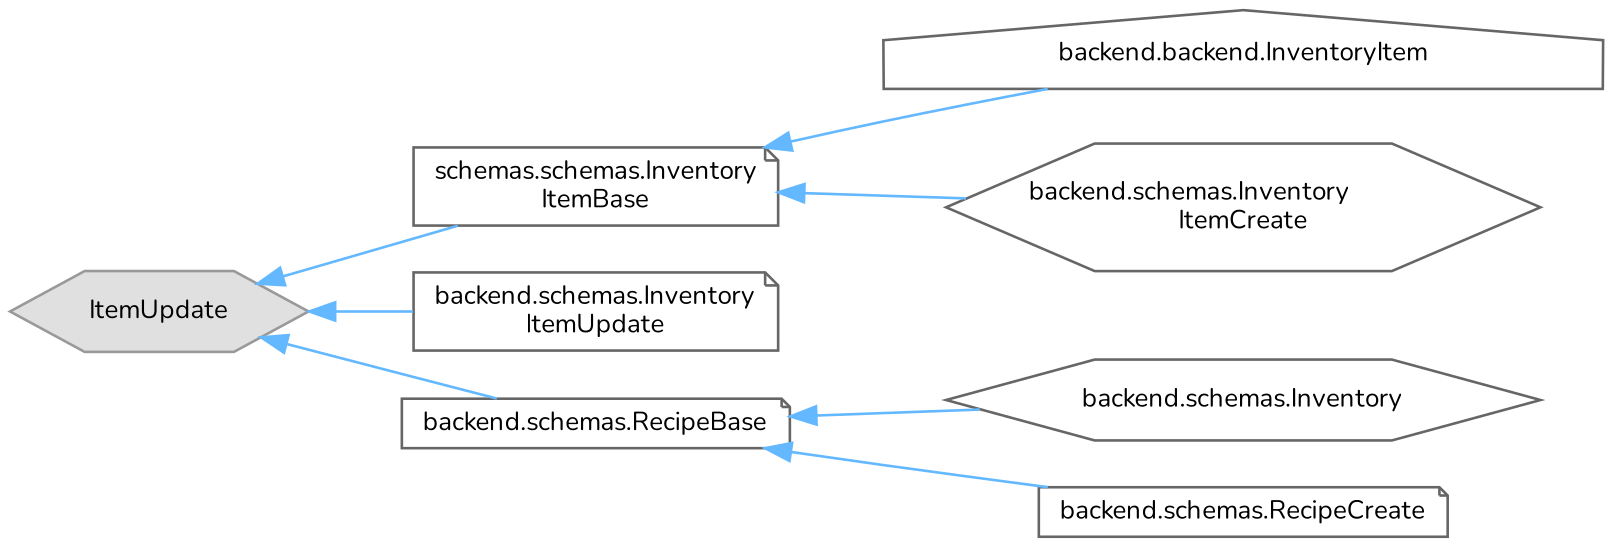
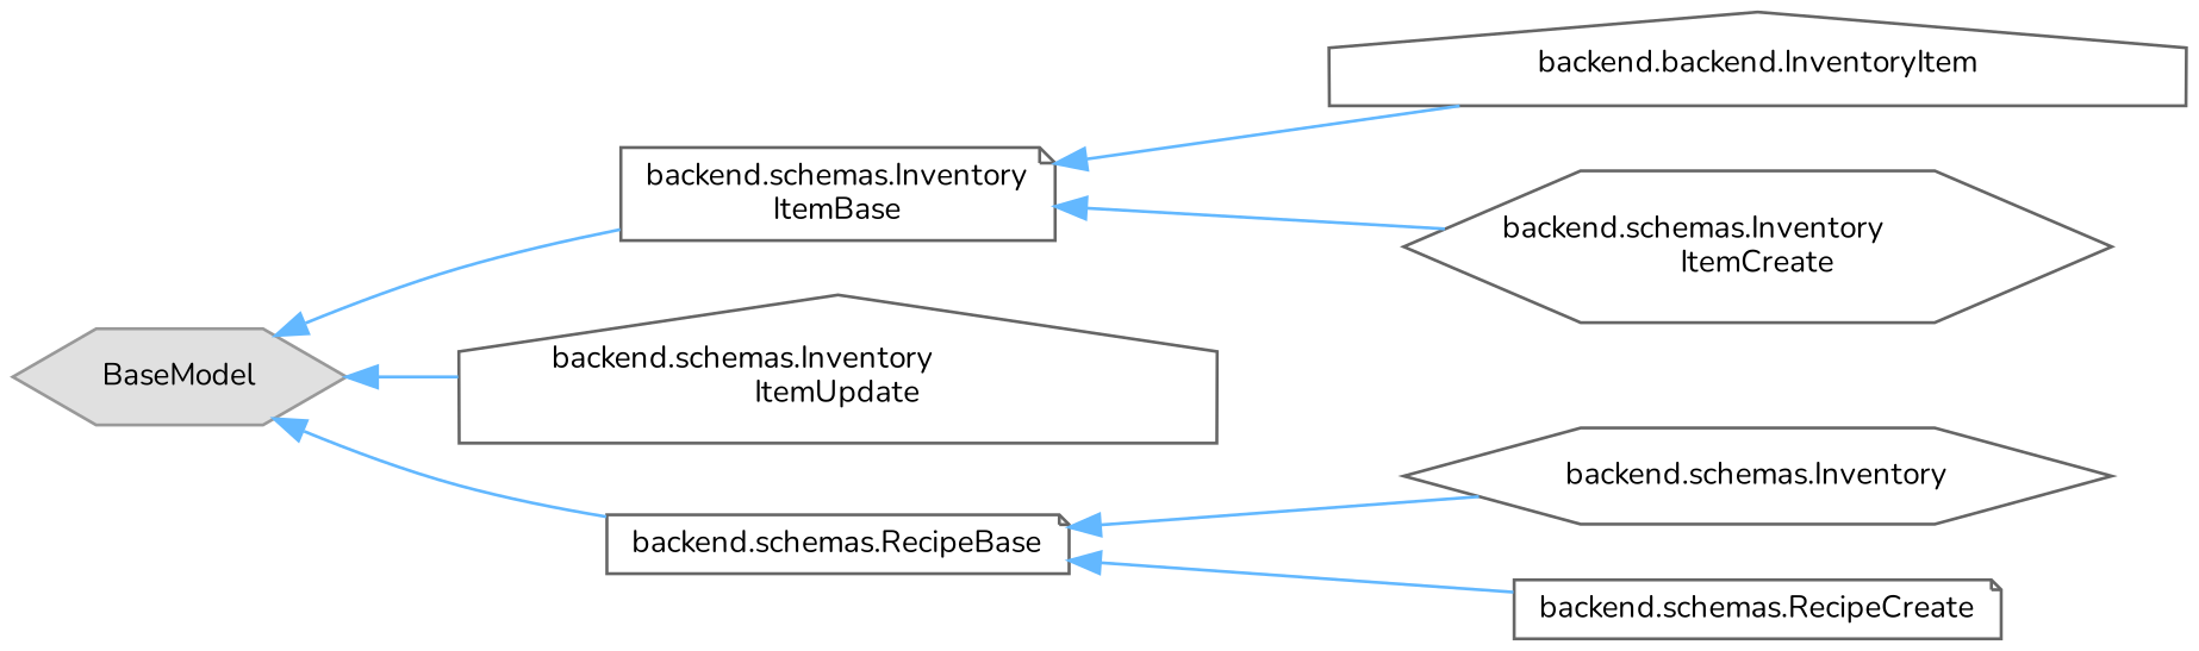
  digraph {
    fontname=Nunito
    rankdir=LR
    node [color=grey40 fillcolor=white fontname=Nunito fontsize=10 shape=hexagon style=filled]
    edge [color=steelblue1 dir=back fontname=Nunito fontsize=10 labelfontname=Helvetica labelfontsize=10 style=solid]
-   n1 [color=grey60 fillcolor="#E0E0E0" height=0.2 label=ItemUpdate width=0.4]
-   n2 [height=0.2 label="schemas.schemas.Inventory\lItemBase" shape=note width=0.4]
-   n3 [height=0.2 label="backend.schemas.Inventory\lItemUpdate" shape=note width=0.4]
+   n1 [color=grey60 fillcolor="#E0E0E0" height=0.2 label=BaseModel width=0.4]
+   n2 [height=0.2 label="backend.schemas.Inventory\lItemBase" shape=note width=0.4]
+   n3 [height=0.2 label="backend.schemas.Inventory\lItemUpdate" shape=house width=0.4]
    n4 [height=0.2 label="backend.schemas.RecipeBase" shape=note width=0.4]
    n5 [height=0.2 label="backend.backend.InventoryItem" shape=house width=0.4]
    n6 [height=0.2 label="backend.schemas.Inventory\lItemCreate" width=0.4]
    n7 [height=0.2 label="backend.schemas.Inventory" width=0.4]
    n8 [height=0.2 label="backend.schemas.RecipeCreate" shape=note width=0.4]
    n1 -> n2
    n1 -> n3
    n1 -> n4
    n2 -> n5
    n2 -> n6
    n4 -> n7
    n4 -> n8
  }
